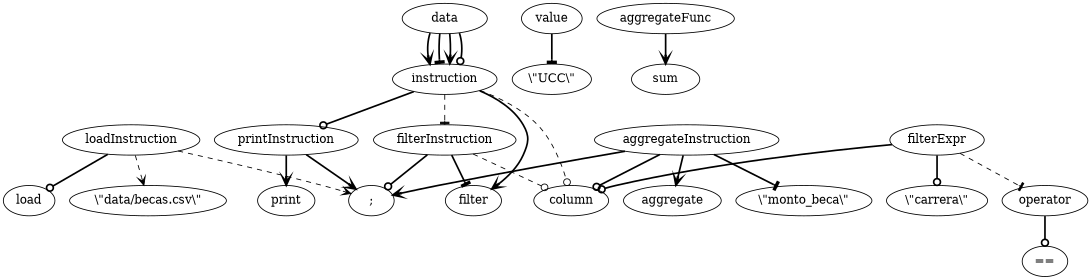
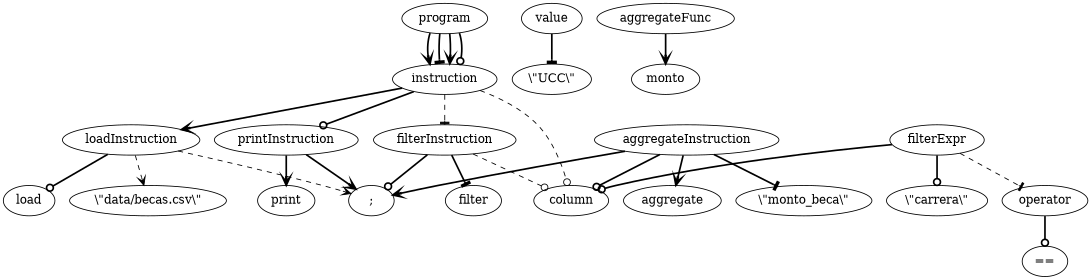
  digraph {
    edge [arrowhead=vee style=bold]
-   program [label=data]
+   program
    instruction
    loadInstruction
    filterInstruction
    printInstruction
    column
    load
    "\\\"data/becas.csv\\\""
    ";"
    filter
    aggregateInstruction
    aggregate
    "\\\"monto_beca\\\""
    print
    filterExpr
    "\\\"carrera\\\""
    operator
    "=="
    value
    "\\\"UCC\\\""
    aggregateFunc
-   sum
+   sum [label=monto]
    program -> instruction
    program -> instruction [arrowhead=tee]
    program -> instruction
    program -> instruction [arrowhead=odot]
-   instruction -> filter
+   instruction -> loadInstruction
    instruction -> filterInstruction [arrowhead=tee style=dashed]
    instruction -> printInstruction [arrowhead=odot]
    instruction -> column [arrowhead=odot style=dashed]
    loadInstruction -> load [arrowhead=odot]
    loadInstruction -> "\\\"data/becas.csv\\\"" [style=dashed]
    loadInstruction -> ";" [style=dashed]
    filterInstruction -> column [arrowhead=odot style=dashed]
    filterInstruction -> ";" [arrowhead=odot]
    filterInstruction -> filter [arrowhead=tee]
    printInstruction -> ";"
    printInstruction -> print
    aggregateInstruction -> column [arrowhead=odot]
    aggregateInstruction -> ";"
    aggregateInstruction -> aggregate
    aggregateInstruction -> "\\\"monto_beca\\\"" [arrowhead=tee]
    filterExpr -> column [arrowhead=odot]
    filterExpr -> "\\\"carrera\\\"" [arrowhead=odot]
    filterExpr -> operator [arrowhead=tee style=dashed]
    operator -> "==" [arrowhead=odot]
    value -> "\\\"UCC\\\"" [arrowhead=tee]
    aggregateFunc -> sum
  }
